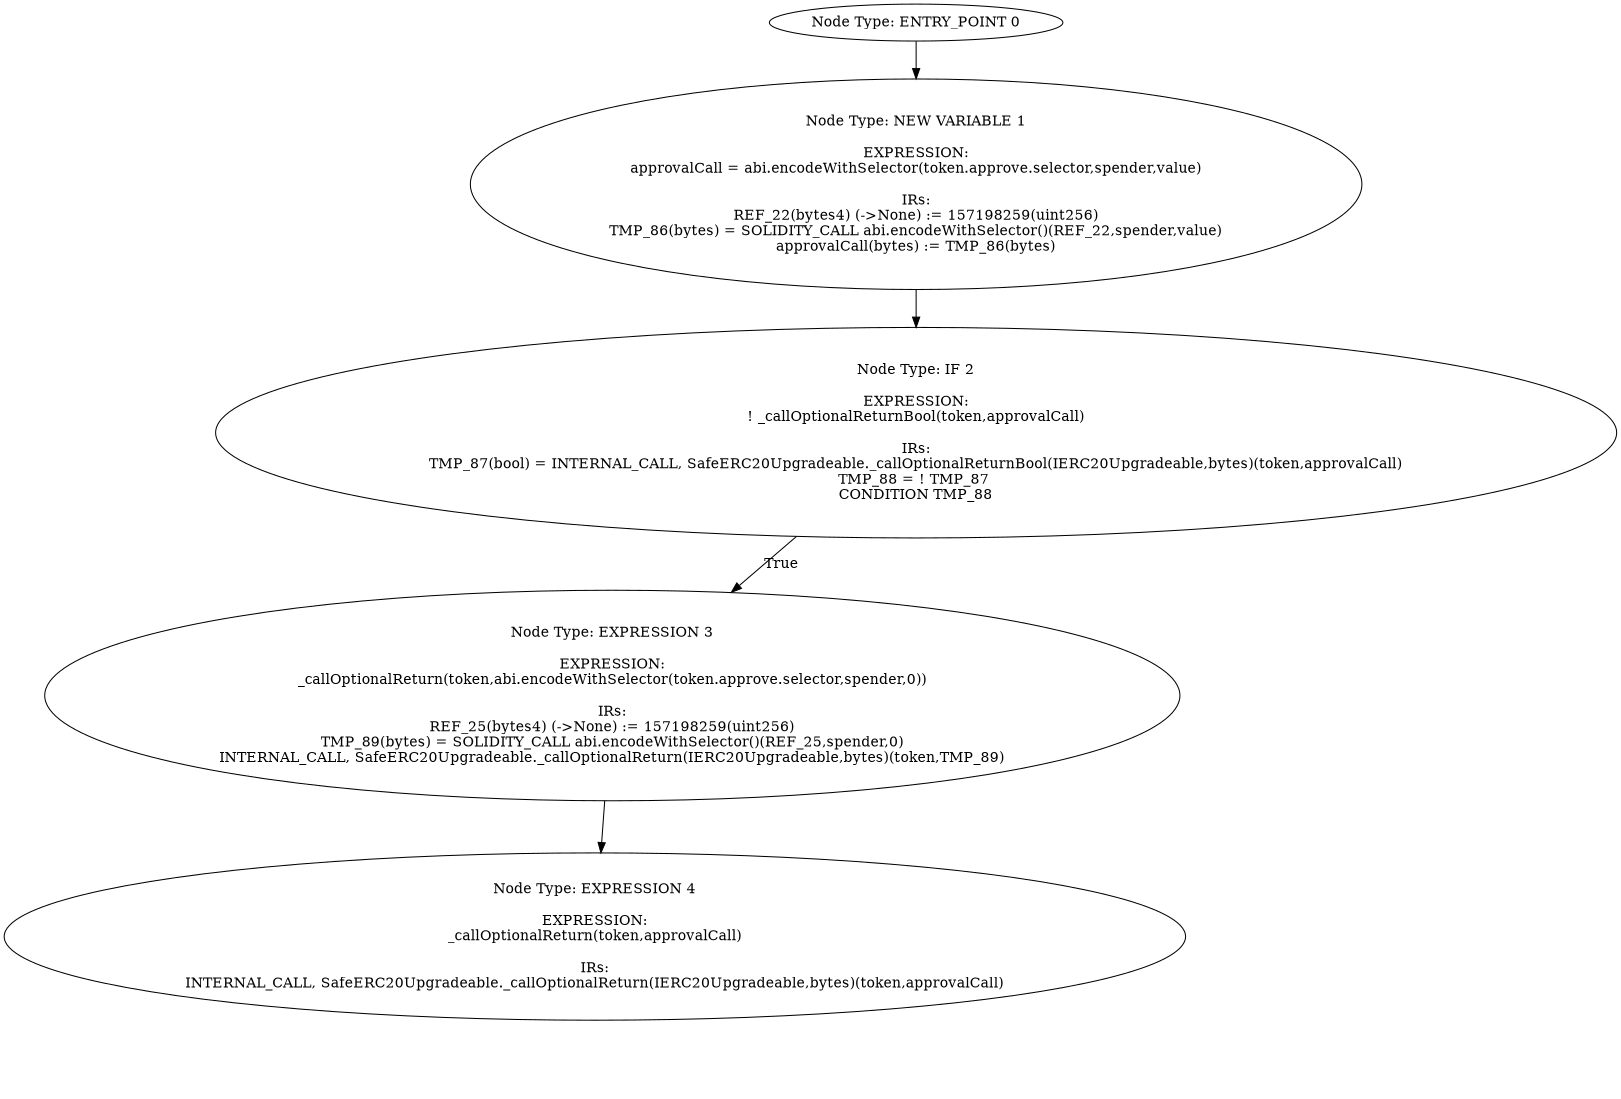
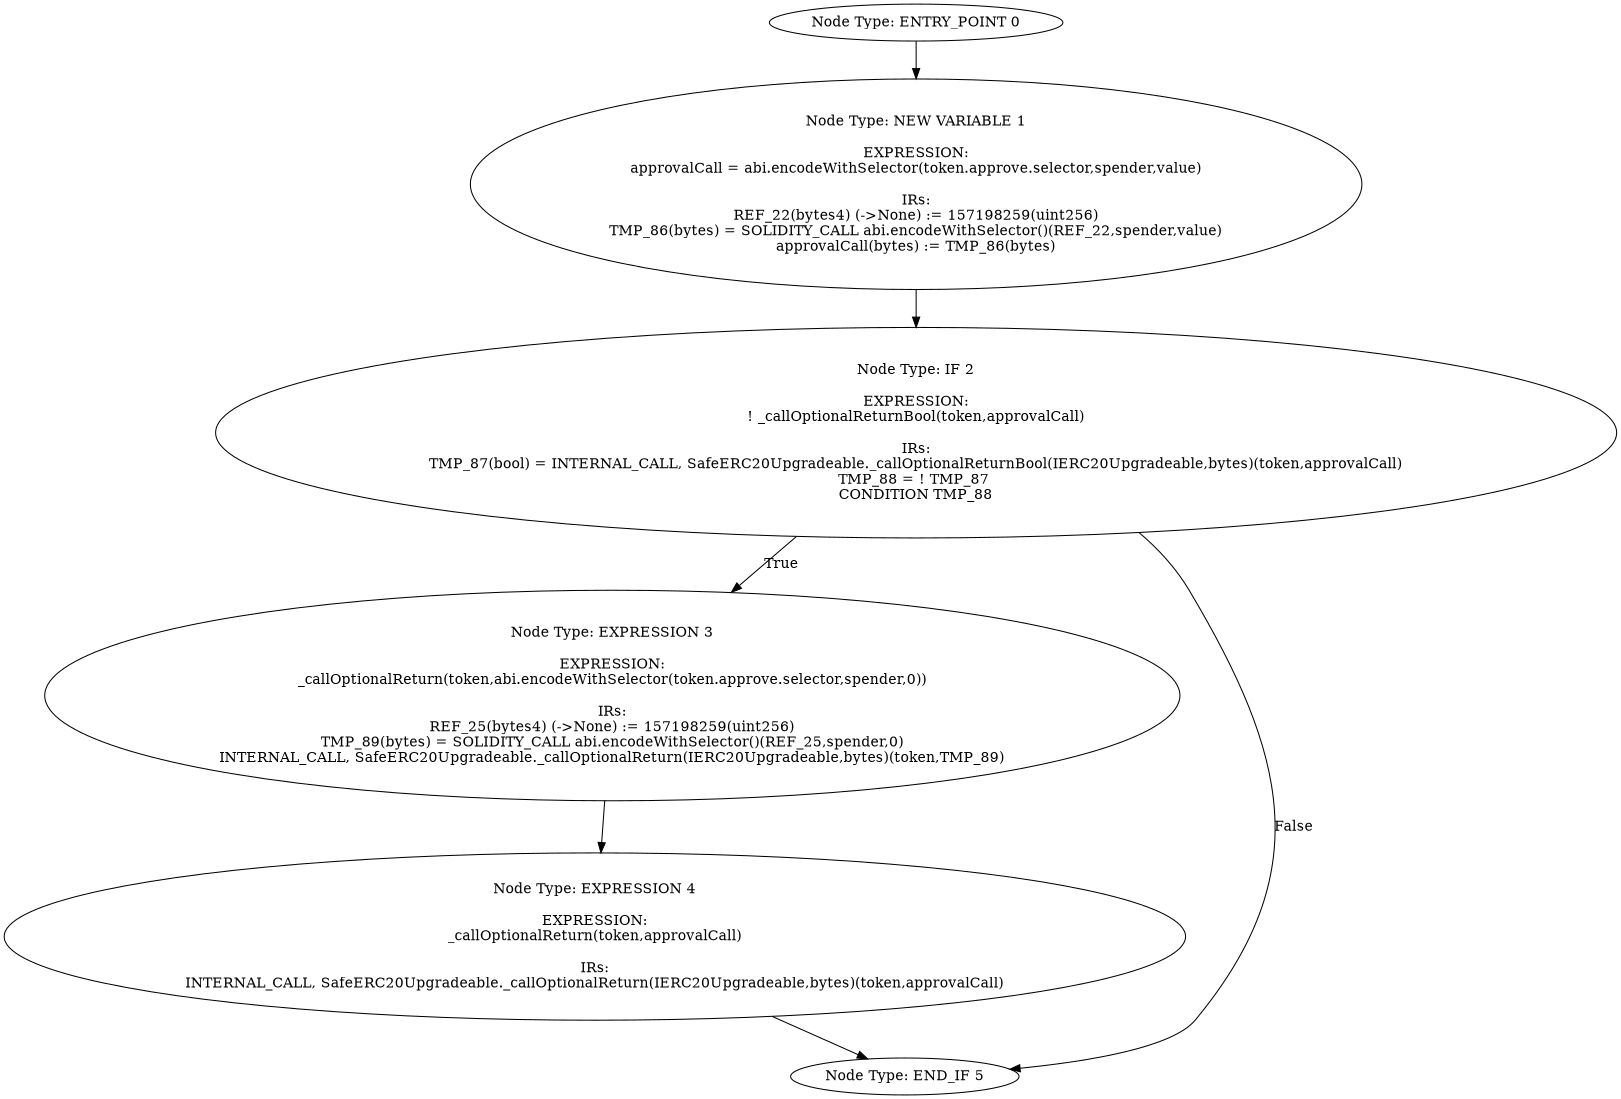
  digraph {
    n1 [label="Node Type: ENTRY_POINT 0\n"]
    n2 [label="Node Type: NEW VARIABLE 1\n\nEXPRESSION:\napprovalCall = abi.encodeWithSelector(token.approve.selector,spender,value)\n\nIRs:\nREF_22(bytes4) (->None) := 157198259(uint256)\nTMP_86(bytes) = SOLIDITY_CALL abi.encodeWithSelector()(REF_22,spender,value)\napprovalCall(bytes) := TMP_86(bytes)"]
    n3 [label="Node Type: IF 2\n\nEXPRESSION:\n! _callOptionalReturnBool(token,approvalCall)\n\nIRs:\nTMP_87(bool) = INTERNAL_CALL, SafeERC20Upgradeable._callOptionalReturnBool(IERC20Upgradeable,bytes)(token,approvalCall)\nTMP_88 = ! TMP_87 \nCONDITION TMP_88"]
    n4 [label="Node Type: EXPRESSION 3\n\nEXPRESSION:\n_callOptionalReturn(token,abi.encodeWithSelector(token.approve.selector,spender,0))\n\nIRs:\nREF_25(bytes4) (->None) := 157198259(uint256)\nTMP_89(bytes) = SOLIDITY_CALL abi.encodeWithSelector()(REF_25,spender,0)\nINTERNAL_CALL, SafeERC20Upgradeable._callOptionalReturn(IERC20Upgradeable,bytes)(token,TMP_89)"]
+   n5 [label="Node Type: END_IF 5\n"]
    n6 [label="Node Type: EXPRESSION 4\n\nEXPRESSION:\n_callOptionalReturn(token,approvalCall)\n\nIRs:\nINTERNAL_CALL, SafeERC20Upgradeable._callOptionalReturn(IERC20Upgradeable,bytes)(token,approvalCall)"]
    n1 -> n2
    n2 -> n3
    n3 -> n4 [label=True]
+   n3 -> n5 [label=False]
    n4 -> n6
+   n6 -> n5
  }
